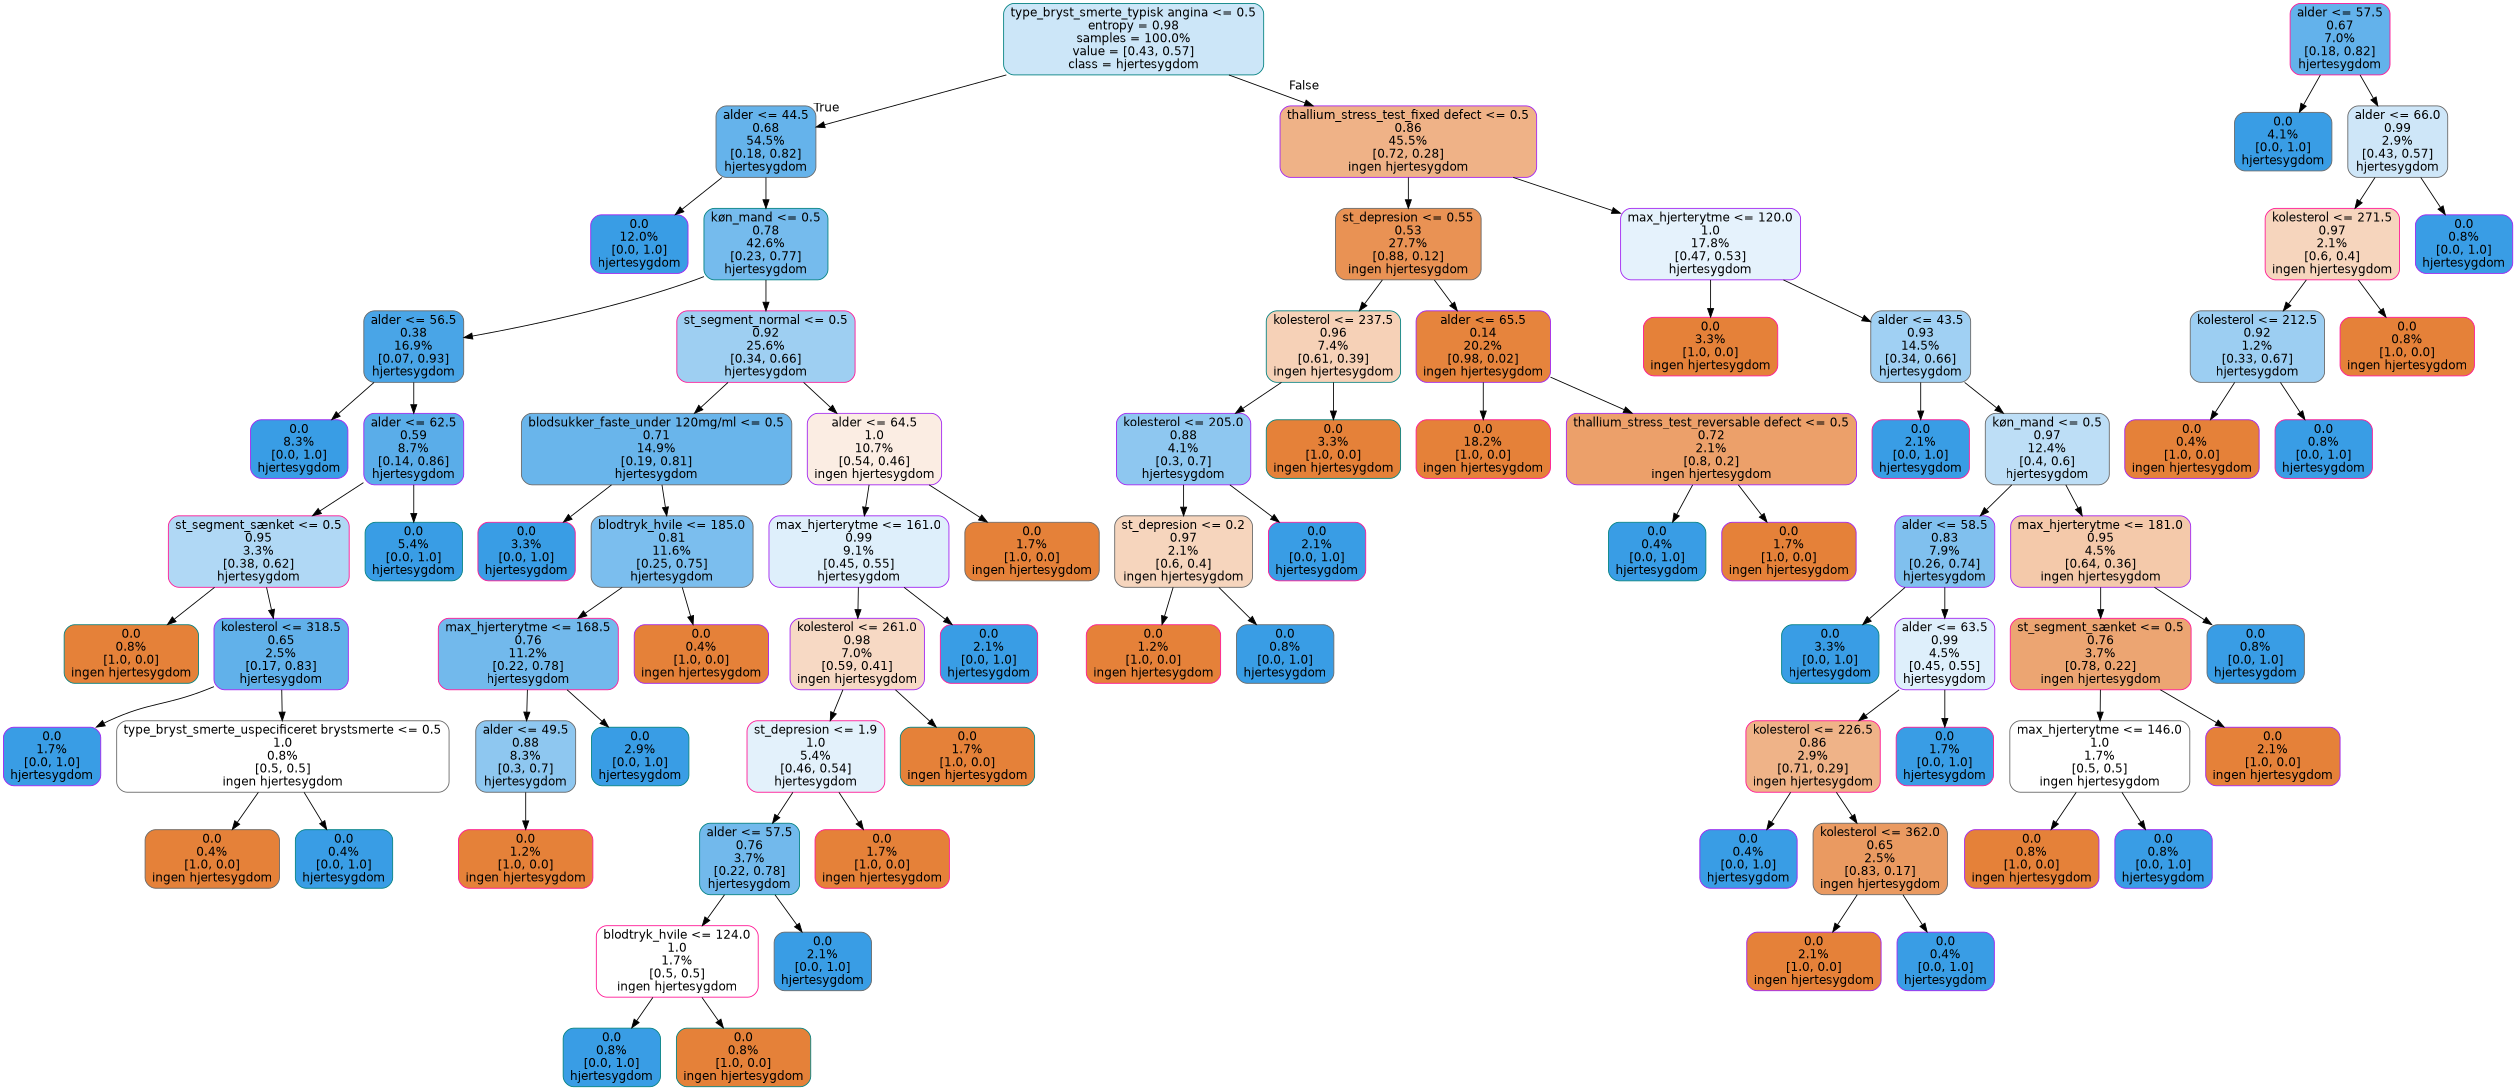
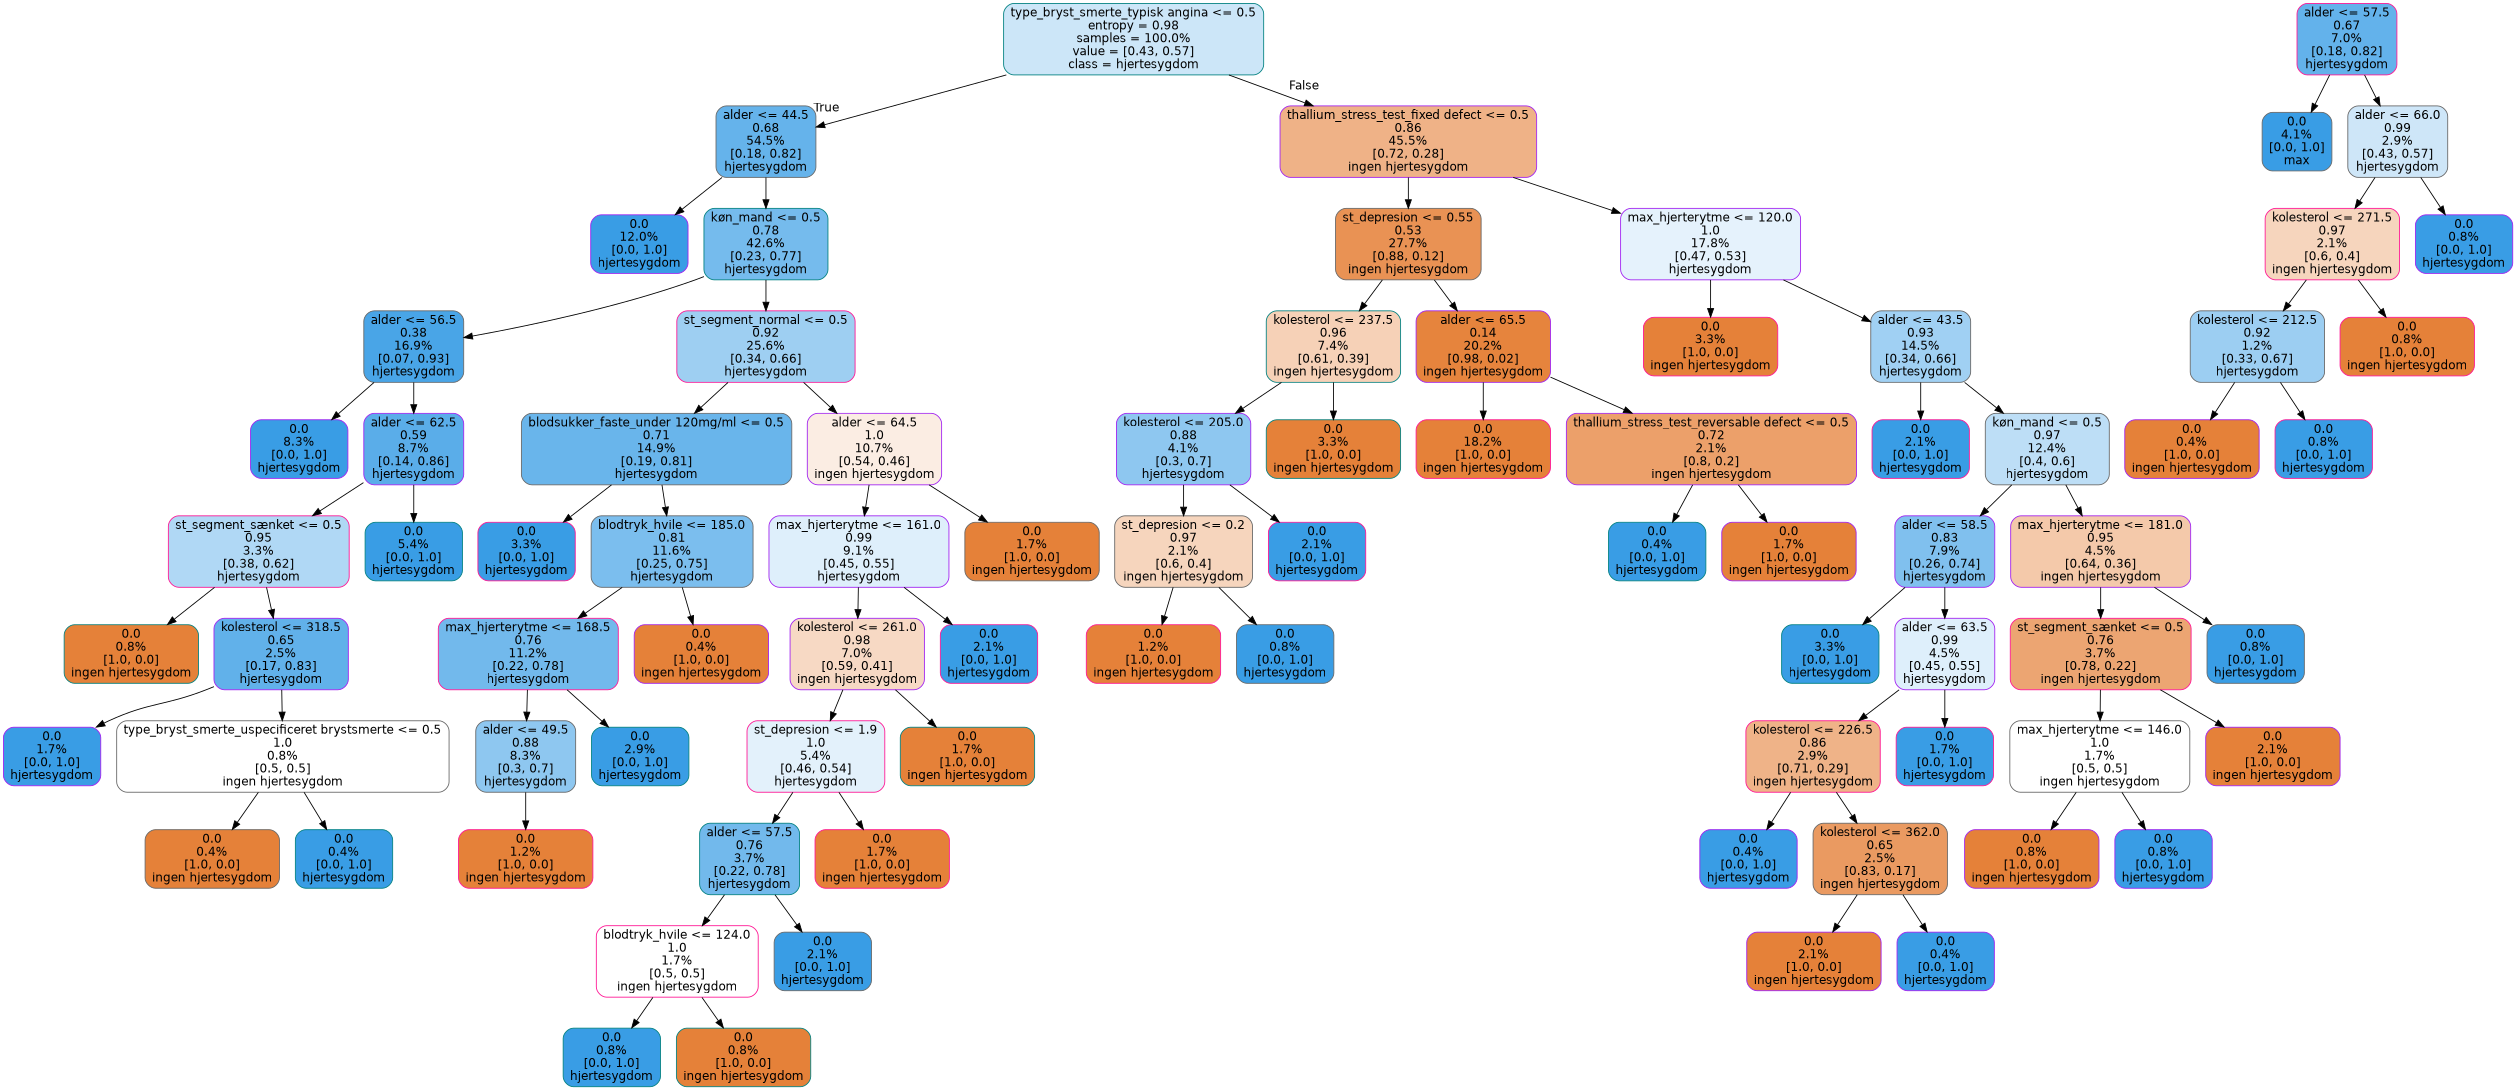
  digraph {
    node [color=purple fillcolor="#399de5" fontname=helvetica shape=box style="filled, rounded"]
    edge [fontname=helvetica]
    n1 [color=teal fillcolor="#cce6f8" label="type_bryst_smerte_typisk angina <= 0.5\nentropy = 0.98\nsamples = 100.0%\nvalue = [0.43, 0.57]\nclass = hjertesygdom"]
    n2 [color=gray40 fillcolor="#65b3eb" label="alder <= 44.5\n0.68\n54.5%\n[0.18, 0.82]\nhjertesygdom"]
    n3 [fillcolor="#efb287" label="thallium_stress_test_fixed defect <= 0.5\n0.86\n45.5%\n[0.72, 0.28]\ningen hjertesygdom"]
    n4 [label="0.0\n12.0%\n[0.0, 1.0]\nhjertesygdom"]
    n5 [color=teal fillcolor="#75bbed" label="køn_mand <= 0.5\n0.78\n42.6%\n[0.23, 0.77]\nhjertesygdom"]
    n6 [color=gray40 fillcolor="#e99254" label="st_depresion <= 0.55\n0.53\n27.7%\n[0.88, 0.12]\ningen hjertesygdom"]
    n7 [fillcolor="#e5f2fc" label="max_hjerterytme <= 120.0\n1.0\n17.8%\n[0.47, 0.53]\nhjertesygdom"]
    n8 [color=gray40 fillcolor="#49a5e7" label="alder <= 56.5\n0.38\n16.9%\n[0.07, 0.93]\nhjertesygdom"]
    n9 [color=deeppink fillcolor="#9ecff2" label="st_segment_normal <= 0.5\n0.92\n25.6%\n[0.34, 0.66]\nhjertesygdom"]
    n10 [label="0.0\n8.3%\n[0.0, 1.0]\nhjertesygdom"]
    n11 [fillcolor="#5aade9" label="alder <= 62.5\n0.59\n8.7%\n[0.14, 0.86]\nhjertesygdom"]
    n12 [color=gray40 fillcolor="#69b5eb" label="blodsukker_faste_under 120mg/ml <= 0.5\n0.71\n14.9%\n[0.19, 0.81]\nhjertesygdom"]
    n13 [fillcolor="#fbede3" label="alder <= 64.5\n1.0\n10.7%\n[0.54, 0.46]\ningen hjertesygdom"]
    n14 [color=deeppink fillcolor="#b0d8f5" label="st_segment_sænket <= 0.5\n0.95\n3.3%\n[0.38, 0.62]\nhjertesygdom"]
    n15 [color=teal label="0.0\n5.4%\n[0.0, 1.0]\nhjertesygdom"]
    n16 [color=teal fillcolor="#e58139" label="0.0\n0.8%\n[1.0, 0.0]\ningen hjertesygdom"]
    n17 [fillcolor="#61b1ea" label="kolesterol <= 318.5\n0.65\n2.5%\n[0.17, 0.83]\nhjertesygdom"]
    n18 [label="0.0\n1.7%\n[0.0, 1.0]\nhjertesygdom"]
    n19 [color=gray40 fillcolor="#ffffff" label="type_bryst_smerte_uspecificeret brystsmerte <= 0.5\n1.0\n0.8%\n[0.5, 0.5]\ningen hjertesygdom"]
    n20 [color=gray40 fillcolor="#e58139" label="0.0\n0.4%\n[1.0, 0.0]\ningen hjertesygdom"]
    n21 [color=teal label="0.0\n0.4%\n[0.0, 1.0]\nhjertesygdom"]
    n22 [color=deeppink label="0.0\n3.3%\n[0.0, 1.0]\nhjertesygdom"]
    n23 [color=gray40 fillcolor="#7bbeee" label="blodtryk_hvile <= 185.0\n0.81\n11.6%\n[0.25, 0.75]\nhjertesygdom"]
    n24 [fillcolor="#deeffb" label="max_hjerterytme <= 161.0\n0.99\n9.1%\n[0.45, 0.55]\nhjertesygdom"]
    n25 [color=gray40 fillcolor="#e58139" label="0.0\n1.7%\n[1.0, 0.0]\ningen hjertesygdom"]
    n26 [color=deeppink fillcolor="#72b9ec" label="max_hjerterytme <= 168.5\n0.76\n11.2%\n[0.22, 0.78]\nhjertesygdom"]
    n27 [fillcolor="#e58139" label="0.0\n0.4%\n[1.0, 0.0]\ningen hjertesygdom"]
    n28 [color=gray40 fillcolor="#8ec7f0" label="alder <= 49.5\n0.88\n8.3%\n[0.3, 0.7]\nhjertesygdom"]
    n29 [color=teal label="0.0\n2.9%\n[0.0, 1.0]\nhjertesygdom"]
    n30 [color=deeppink fillcolor="#e58139" label="0.0\n1.2%\n[1.0, 0.0]\ningen hjertesygdom"]
    n31 [color=deeppink fillcolor="#63b2eb" label="alder <= 57.5\n0.67\n7.0%\n[0.18, 0.82]\nhjertesygdom"]
-   n32 [color=gray40 label="0.0\n4.1%\n[0.0, 1.0]\nhjertesygdom"]
+   n32 [color=gray40 label="0.0\n4.1%\n[0.0, 1.0]\nmax"]
    n33 [color=gray40 fillcolor="#cee6f8" label="alder <= 66.0\n0.99\n2.9%\n[0.43, 0.57]\nhjertesygdom"]
    n34 [color=deeppink fillcolor="#f6d5bd" label="kolesterol <= 271.5\n0.97\n2.1%\n[0.6, 0.4]\ningen hjertesygdom"]
    n35 [label="0.0\n0.8%\n[0.0, 1.0]\nhjertesygdom"]
    n36 [color=gray40 fillcolor="#9ccef2" label="kolesterol <= 212.5\n0.92\n1.2%\n[0.33, 0.67]\nhjertesygdom"]
    n37 [color=deeppink fillcolor="#e58139" label="0.0\n0.8%\n[1.0, 0.0]\ningen hjertesygdom"]
    n38 [fillcolor="#e58139" label="0.0\n0.4%\n[1.0, 0.0]\ningen hjertesygdom"]
    n39 [color=deeppink label="0.0\n0.8%\n[0.0, 1.0]\nhjertesygdom"]
    n40 [fillcolor="#f7d9c4" label="kolesterol <= 261.0\n0.98\n7.0%\n[0.59, 0.41]\ningen hjertesygdom"]
    n41 [color=deeppink label="0.0\n2.1%\n[0.0, 1.0]\nhjertesygdom"]
    n42 [color=deeppink fillcolor="#e3f1fb" label="st_depresion <= 1.9\n1.0\n5.4%\n[0.46, 0.54]\nhjertesygdom"]
    n43 [color=teal fillcolor="#e58139" label="0.0\n1.7%\n[1.0, 0.0]\ningen hjertesygdom"]
    n44 [color=teal fillcolor="#72b9ec" label="alder <= 57.5\n0.76\n3.7%\n[0.22, 0.78]\nhjertesygdom"]
    n45 [color=deeppink fillcolor="#e58139" label="0.0\n1.7%\n[1.0, 0.0]\ningen hjertesygdom"]
    n46 [color=deeppink fillcolor="#ffffff" label="blodtryk_hvile <= 124.0\n1.0\n1.7%\n[0.5, 0.5]\ningen hjertesygdom"]
    n47 [color=gray40 label="0.0\n2.1%\n[0.0, 1.0]\nhjertesygdom"]
    n48 [color=teal label="0.0\n0.8%\n[0.0, 1.0]\nhjertesygdom"]
    n49 [color=teal fillcolor="#e58139" label="0.0\n0.8%\n[1.0, 0.0]\ningen hjertesygdom"]
    n50 [color=teal fillcolor="#f6d1b7" label="kolesterol <= 237.5\n0.96\n7.4%\n[0.61, 0.39]\ningen hjertesygdom"]
    n51 [fillcolor="#e6843d" label="alder <= 65.5\n0.14\n20.2%\n[0.98, 0.02]\ningen hjertesygdom"]
    n52 [color=deeppink fillcolor="#e58139" label="0.0\n3.3%\n[1.0, 0.0]\ningen hjertesygdom"]
    n53 [color=gray40 fillcolor="#a0d0f3" label="alder <= 43.5\n0.93\n14.5%\n[0.34, 0.66]\nhjertesygdom"]
    n54 [fillcolor="#8ec7f0" label="kolesterol <= 205.0\n0.88\n4.1%\n[0.3, 0.7]\nhjertesygdom"]
    n55 [color=teal fillcolor="#e58139" label="0.0\n3.3%\n[1.0, 0.0]\ningen hjertesygdom"]
    n56 [color=deeppink fillcolor="#e58139" label="0.0\n18.2%\n[1.0, 0.0]\ningen hjertesygdom"]
    n57 [fillcolor="#eca06a" label="thallium_stress_test_reversable defect <= 0.5\n0.72\n2.1%\n[0.8, 0.2]\ningen hjertesygdom"]
    n58 [color=gray40 fillcolor="#f6d5bd" label="st_depresion <= 0.2\n0.97\n2.1%\n[0.6, 0.4]\ningen hjertesygdom"]
    n59 [color=deeppink label="0.0\n2.1%\n[0.0, 1.0]\nhjertesygdom"]
    n60 [color=deeppink fillcolor="#e58139" label="0.0\n1.2%\n[1.0, 0.0]\ningen hjertesygdom"]
    n61 [color=gray40 label="0.0\n0.8%\n[0.0, 1.0]\nhjertesygdom"]
    n62 [color=teal label="0.0\n0.4%\n[0.0, 1.0]\nhjertesygdom"]
    n63 [fillcolor="#e58139" label="0.0\n1.7%\n[1.0, 0.0]\ningen hjertesygdom"]
    n64 [color=deeppink label="0.0\n2.1%\n[0.0, 1.0]\nhjertesygdom"]
    n65 [color=gray40 fillcolor="#bddef6" label="køn_mand <= 0.5\n0.97\n12.4%\n[0.4, 0.6]\nhjertesygdom"]
    n66 [fillcolor="#80c0ee" label="alder <= 58.5\n0.83\n7.9%\n[0.26, 0.74]\nhjertesygdom"]
    n67 [fillcolor="#f4c9aa" label="max_hjerterytme <= 181.0\n0.95\n4.5%\n[0.64, 0.36]\ningen hjertesygdom"]
    n68 [color=teal label="0.0\n3.3%\n[0.0, 1.0]\nhjertesygdom"]
    n69 [fillcolor="#deeffb" label="alder <= 63.5\n0.99\n4.5%\n[0.45, 0.55]\nhjertesygdom"]
    n70 [color=deeppink fillcolor="#eca572" label="st_segment_sænket <= 0.5\n0.76\n3.7%\n[0.78, 0.22]\ningen hjertesygdom"]
    n71 [color=gray40 label="0.0\n0.8%\n[0.0, 1.0]\nhjertesygdom"]
    n72 [color=deeppink fillcolor="#efb388" label="kolesterol <= 226.5\n0.86\n2.9%\n[0.71, 0.29]\ningen hjertesygdom"]
    n73 [color=deeppink label="0.0\n1.7%\n[0.0, 1.0]\nhjertesygdom"]
    n74 [label="0.0\n0.4%\n[0.0, 1.0]\nhjertesygdom"]
    n75 [color=gray40 fillcolor="#ea9a61" label="kolesterol <= 362.0\n0.65\n2.5%\n[0.83, 0.17]\ningen hjertesygdom"]
    n76 [fillcolor="#e58139" label="0.0\n2.1%\n[1.0, 0.0]\ningen hjertesygdom"]
    n77 [label="0.0\n0.4%\n[0.0, 1.0]\nhjertesygdom"]
    n78 [color=gray40 fillcolor="#ffffff" label="max_hjerterytme <= 146.0\n1.0\n1.7%\n[0.5, 0.5]\ningen hjertesygdom"]
    n79 [fillcolor="#e58139" label="0.0\n2.1%\n[1.0, 0.0]\ningen hjertesygdom"]
    n80 [fillcolor="#e58139" label="0.0\n0.8%\n[1.0, 0.0]\ningen hjertesygdom"]
    n81 [label="0.0\n0.8%\n[0.0, 1.0]\nhjertesygdom"]
    n1 -> n2 [headlabel=True labelangle=45 labeldistance=2.5]
    n1 -> n3 [headlabel=False labelangle=-45 labeldistance=2.5]
    n2 -> n4
    n2 -> n5
    n3 -> n6
    n3 -> n7
    n5 -> n8
    n5 -> n9
    n6 -> n50
    n6 -> n51
    n7 -> n52
    n7 -> n53
    n8 -> n10
    n8 -> n11
    n9 -> n12
    n9 -> n13
    n11 -> n14
    n11 -> n15
    n12 -> n22
    n12 -> n23
    n13 -> n24
    n13 -> n25
    n14 -> n16
    n14 -> n17
    n17 -> n18
    n17 -> n19
    n19 -> n20
    n19 -> n21
    n23 -> n26
    n23 -> n27
    n24 -> n40
    n24 -> n41
    n26 -> n28
    n26 -> n29
    n28 -> n30
    n31 -> n32
    n31 -> n33
    n33 -> n34
    n33 -> n35
    n34 -> n36
    n34 -> n37
    n36 -> n38
    n36 -> n39
    n40 -> n42
    n40 -> n43
    n42 -> n44
    n42 -> n45
    n44 -> n46
    n44 -> n47
    n46 -> n48
    n46 -> n49
    n50 -> n54
    n50 -> n55
    n51 -> n56
    n51 -> n57
    n53 -> n64
    n53 -> n65
    n54 -> n58
    n54 -> n59
    n57 -> n62
    n57 -> n63
    n58 -> n60
    n58 -> n61
    n65 -> n66
    n65 -> n67
    n66 -> n68
    n66 -> n69
    n67 -> n70
    n67 -> n71
    n69 -> n72
    n69 -> n73
    n70 -> n78
    n70 -> n79
    n72 -> n74
    n72 -> n75
    n75 -> n76
    n75 -> n77
    n78 -> n80
    n78 -> n81
  }
